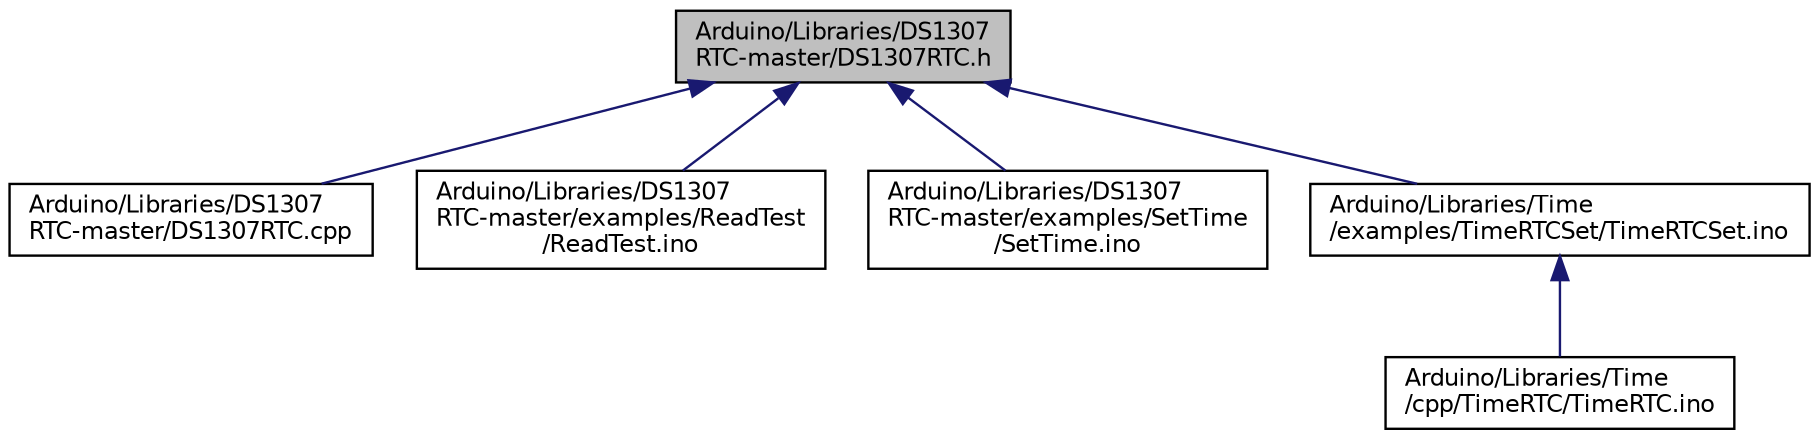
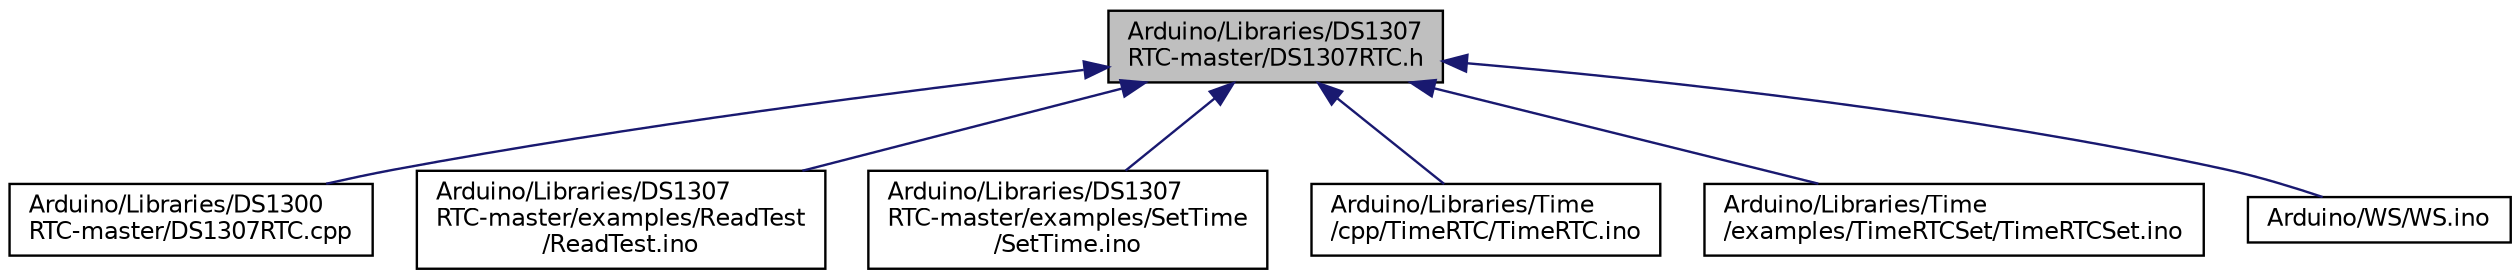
  digraph {
    node [color=black fillcolor=white fontname=Helvetica fontsize=10 shape=record style=filled]
    edge [color=midnightblue dir=back fontname=Helvetica fontsize=10 labelfontname=Helvetica labelfontsize=10 style=solid]
    n1 [fillcolor=grey75 fontcolor=black height=0.2 label="Arduino/Libraries/DS1307\lRTC-master/DS1307RTC.h" width=0.4]
-   n2 [height=0.2 label="Arduino/Libraries/DS1307\lRTC-master/DS1307RTC.cpp" width=0.4]
+   n2 [height=0.2 label="Arduino/Libraries/DS1300\lRTC-master/DS1307RTC.cpp" width=0.4]
    n3 [height=0.2 label="Arduino/Libraries/DS1307\lRTC-master/examples/ReadTest\l/ReadTest.ino" width=0.4]
    n4 [height=0.2 label="Arduino/Libraries/DS1307\lRTC-master/examples/SetTime\l/SetTime.ino" width=0.4]
    n5 [height=0.2 label="Arduino/Libraries/Time\l/cpp/TimeRTC/TimeRTC.ino" width=0.4]
    n6 [height=0.2 label="Arduino/Libraries/Time\l/examples/TimeRTCSet/TimeRTCSet.ino" width=0.4]
+   n7 [height=0.2 label="Arduino/WS/WS.ino" width=0.4]
    n1 -> n2
    n1 -> n3
    n1 -> n4
-   n6 -> n5
+   n1 -> n5
    n1 -> n6
+   n1 -> n7
  }
